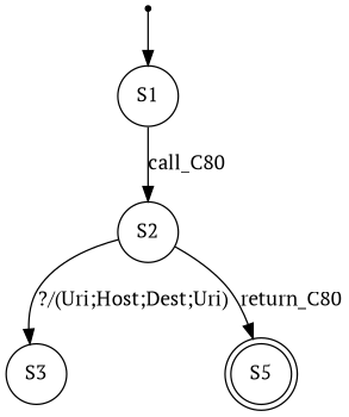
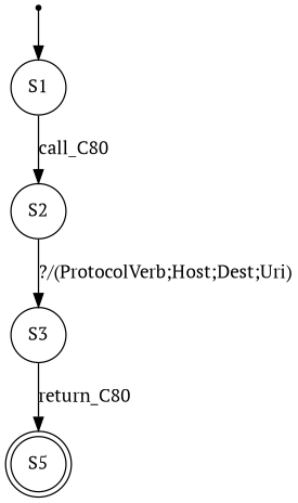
  digraph {
    fontname="PT Serif"
    node [fontname="PT Serif" shape=circle]
    edge [fontname="PT Serif"]
    S00 [shape=point]
    n2 [label=S1]
    n3 [label=S2]
    n4 [label=S3]
    n5 [label=S5 shape=doublecircle]
    S00 -> n2
    n2 -> n3 [label=call_C80]
-   n3 -> n4 [label="?/(Uri;Host;Dest;Uri)"]
-   n3 -> n5 [label=return_C80]
+   n3 -> n4 [label="?/(ProtocolVerb;Host;Dest;Uri)"]
+   n4 -> n5 [label=return_C80]
  }
